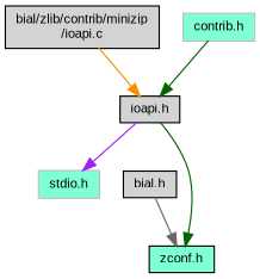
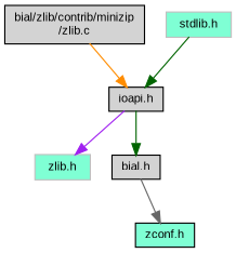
  digraph {
    fontname="Liberation Sans"
    node [color=black fillcolor=lightgrey fontname="Liberation Sans" fontsize=10 shape=record style=filled]
    edge [color=darkgreen fontname="Liberation Sans" fontsize=10 labelfontname=Helvetica labelfontsize=10 style=solid]
-   n1 [fontcolor=black height=0.2 label="bial/zlib/contrib/minizip\l/ioapi.c" width=0.4]
+   n1 [fontcolor=black height=0.2 label="bial/zlib/contrib/minizip\l/zlib.c" width=0.4]
    n2 [height=0.2 label="ioapi.h" width=0.4]
-   n3 [color=grey75 fillcolor=aquamarine height=0.2 label="stdio.h" width=0.4]
+   n3 [color=grey75 fillcolor=aquamarine height=0.2 label="zlib.h" width=0.4]
    n4 [height=0.2 label="bial.h" width=0.4]
-   n5 [color=grey75 fillcolor=aquamarine height=0.2 label="contrib.h" width=0.4]
+   n5 [color=grey75 fillcolor=aquamarine height=0.2 label="stdlib.h" width=0.4]
    n6 [fillcolor=aquamarine height=0.2 label="zconf.h" width=0.4]
    n1 -> n2 [color=darkorange]
    n2 -> n3 [color=purple]
-   n2 -> n6
+   n2 -> n4
    n4 -> n6 [color=gray40]
    n5 -> n2
  }
